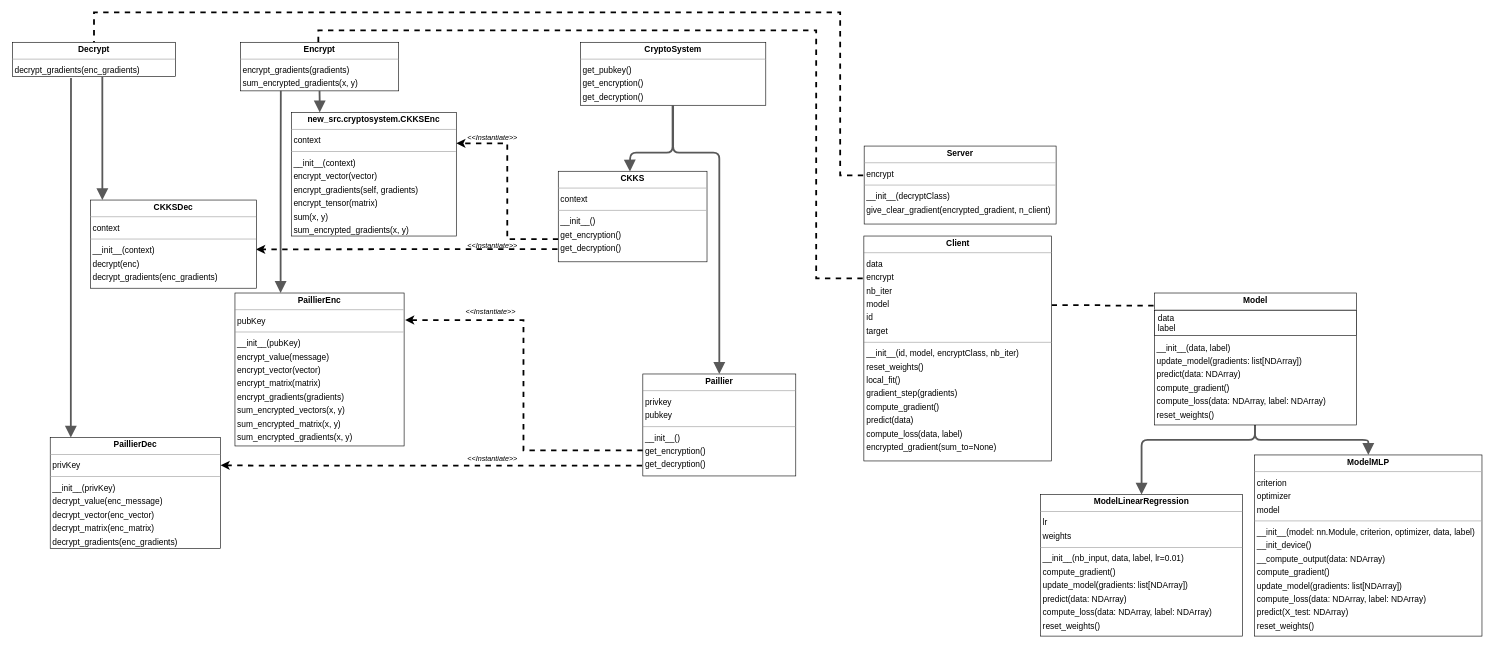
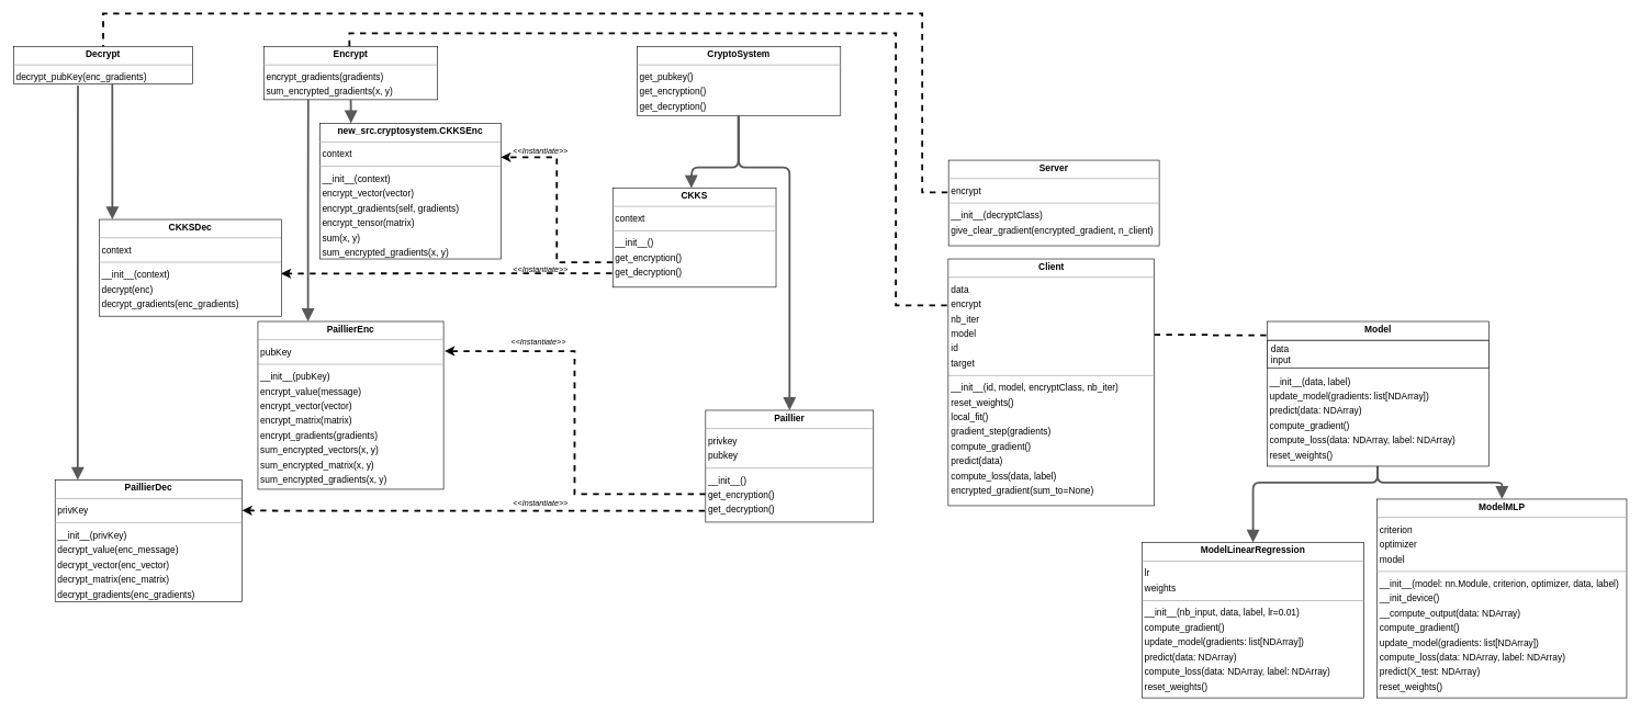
  <mxCell id="0" />
  <mxCell id="1" parent="0" />
  <mxCell id="2" style="edgeStyle=orthogonalEdgeStyle;rounded=0;orthogonalLoop=1;jettySize=auto;html=1;entryX=-0.002;entryY=0.096;entryDx=0;entryDy=0;entryPerimeter=0;dashed=1;fontSize=12;endArrow=none;endFill=0;exitX=1;exitY=0.307;exitDx=0;exitDy=0;exitPerimeter=0;strokeWidth=3;" edge="1" parent="1" source="4" target="35"><mxGeometry relative="1" as="geometry"><mxPoint x="1804.978" y="553.18" as="targetPoint" /></mxGeometry></mxCell>
  <mxCell id="3" style="edgeStyle=orthogonalEdgeStyle;rounded=0;orthogonalLoop=1;jettySize=auto;html=1;exitX=-0.006;exitY=0.188;exitDx=0;exitDy=0;entryX=0.5;entryY=0;entryDx=0;entryDy=0;dashed=1;fontSize=12;endArrow=none;endFill=0;exitPerimeter=0;strokeWidth=3;" edge="1" parent="1" source="4" target="12"><mxGeometry relative="1" as="geometry"><mxPoint x="1150" y="470.25" as="targetPoint" /><Array as="points"><mxPoint x="1360" y="463" /><mxPoint x="1360" y="50" /><mxPoint x="530" y="50" /><mxPoint x="530" y="70" /></Array></mxGeometry></mxCell>
  <mxCell id="4" value="&lt;p style=&quot;margin:0px;margin-top:4px;text-align:center;&quot;&gt;&lt;b&gt;Client&lt;/b&gt;&lt;/p&gt;&lt;hr size=&quot;1&quot;&gt;&lt;p style=&quot;margin:0 0 0 4px;line-height:1.6;&quot;&gt; data&lt;br&gt; encrypt&lt;br&gt; nb_iter&lt;br&gt; model&lt;br&gt; id&lt;br&gt; target&lt;/p&gt;&lt;hr size=&quot;1&quot;&gt;&lt;p style=&quot;margin:0 0 0 4px;line-height:1.6;&quot;&gt; __init__(id, model, encryptClass, nb_iter)&lt;br&gt; reset_weights()&lt;br&gt; local_fit()&lt;br&gt; gradient_step(gradients)&lt;br&gt; compute_gradient()&lt;br&gt; predict(data)&lt;br&gt; compute_loss(data, label)&lt;br&gt; encrypted_gradient(sum_to=None)&lt;/p&gt;" style="verticalAlign=top;align=left;overflow=fill;fontSize=14;fontFamily=Helvetica;html=1;rounded=0;shadow=0;comic=0;labelBackgroundColor=none;strokeWidth=1;" vertex="1" parent="1"><mxGeometry x="1439.5" y="393" width="313" height="375" as="geometry" /></mxCell>
  <mxCell id="5" style="edgeStyle=orthogonalEdgeStyle;rounded=0;orthogonalLoop=1;jettySize=auto;html=1;exitX=-0.005;exitY=0.86;exitDx=0;exitDy=0;entryX=0.997;entryY=0.56;entryDx=0;entryDy=0;entryPerimeter=0;fontSize=14;exitPerimeter=0;dashed=1;strokeWidth=3;" edge="1" parent="1" source="7" target="8"><mxGeometry relative="1" as="geometry" /></mxCell>
  <mxCell id="6" style="edgeStyle=orthogonalEdgeStyle;rounded=0;orthogonalLoop=1;jettySize=auto;html=1;exitX=0;exitY=0.75;exitDx=0;exitDy=0;entryX=1;entryY=0.25;entryDx=0;entryDy=0;fontSize=14;dashed=1;strokeWidth=3;" edge="1" parent="1" source="7" target="9"><mxGeometry relative="1" as="geometry" /></mxCell>
  <mxCell id="7" value="&lt;p style=&quot;margin:0px;margin-top:4px;text-align:center;&quot;&gt;&lt;b&gt;CKKS&lt;/b&gt;&lt;/p&gt;&lt;hr size=&quot;1&quot;&gt;&lt;p style=&quot;margin:0 0 0 4px;line-height:1.6;&quot;&gt; context&lt;/p&gt;&lt;hr size=&quot;1&quot;&gt;&lt;p style=&quot;margin:0 0 0 4px;line-height:1.6;&quot;&gt; __init__()&lt;br&gt; get_encryption()&lt;br&gt; get_decryption()&lt;/p&gt;" style="verticalAlign=top;align=left;overflow=fill;fontSize=14;fontFamily=Helvetica;html=1;rounded=0;shadow=0;comic=0;labelBackgroundColor=none;strokeWidth=1;" vertex="1" parent="1"><mxGeometry x="930" y="285" width="248" height="151" as="geometry" /></mxCell>
  <mxCell id="8" value="&lt;p style=&quot;margin:0px;margin-top:4px;text-align:center;&quot;&gt;&lt;b&gt;CKKSDec&lt;/b&gt;&lt;/p&gt;&lt;hr size=&quot;1&quot;&gt;&lt;p style=&quot;margin:0 0 0 4px;line-height:1.6;&quot;&gt; context&lt;/p&gt;&lt;hr size=&quot;1&quot;&gt;&lt;p style=&quot;margin:0 0 0 4px;line-height:1.6;&quot;&gt; __init__(context)&lt;br&gt; decrypt(enc)&lt;br&gt; decrypt_gradients(enc_gradients)&lt;/p&gt;" style="verticalAlign=top;align=left;overflow=fill;fontSize=14;fontFamily=Helvetica;html=1;rounded=0;shadow=0;comic=0;labelBackgroundColor=none;strokeWidth=1;" vertex="1" parent="1"><mxGeometry x="150" y="333" width="277" height="147" as="geometry" /></mxCell>
  <mxCell id="9" value="&lt;p style=&quot;margin:0px;margin-top:4px;text-align:center;&quot;&gt;&lt;b&gt;new_src.cryptosystem.CKKSEnc&lt;/b&gt;&lt;/p&gt;&lt;hr size=&quot;1&quot;&gt;&lt;p style=&quot;margin:0 0 0 4px;line-height:1.6;&quot;&gt; context&lt;/p&gt;&lt;hr size=&quot;1&quot;&gt;&lt;p style=&quot;margin:0 0 0 4px;line-height:1.6;&quot;&gt; __init__(context)&lt;br&gt; encrypt_vector(vector)&lt;br&gt; encrypt_gradients(self, gradients)&lt;br&gt; encrypt_tensor(matrix)&lt;br&gt; sum(x, y)&lt;br&gt; sum_encrypted_gradients(x, y)&lt;/p&gt;" style="verticalAlign=top;align=left;overflow=fill;fontSize=14;fontFamily=Helvetica;html=1;rounded=0;shadow=0;comic=0;labelBackgroundColor=none;strokeWidth=1;" vertex="1" parent="1"><mxGeometry x="485" y="187" width="275" height="206" as="geometry" /></mxCell>
  <mxCell id="10" value="&lt;p style=&quot;margin:0px;margin-top:4px;text-align:center;&quot;&gt;&lt;b&gt;CryptoSystem&lt;/b&gt;&lt;/p&gt;&lt;hr size=&quot;1&quot;&gt;&lt;p style=&quot;margin:0 0 0 4px;line-height:1.6;&quot;&gt; get_pubkey()&lt;br&gt; get_encryption()&lt;br&gt; get_decryption()&lt;/p&gt;" style="verticalAlign=top;align=left;overflow=fill;fontSize=14;fontFamily=Helvetica;html=1;rounded=0;shadow=0;comic=0;labelBackgroundColor=none;strokeWidth=1;" vertex="1" parent="1"><mxGeometry x="967" y="70" width="309" height="105" as="geometry" /></mxCell>
- <mxCell id="11" value="&lt;p style=&quot;margin:0px;margin-top:4px;text-align:center;&quot;&gt;&lt;b&gt;Decrypt&lt;/b&gt;&lt;/p&gt;&lt;hr size=&quot;1&quot;&gt;&lt;p style=&quot;margin:0 0 0 4px;line-height:1.6;&quot;&gt; decrypt_gradients(enc_gradients)&lt;/p&gt;" style="verticalAlign=top;align=left;overflow=fill;fontSize=14;fontFamily=Helvetica;html=1;rounded=0;shadow=0;comic=0;labelBackgroundColor=none;strokeWidth=1;" vertex="1" parent="1"><mxGeometry x="20" y="70" width="272" height="57" as="geometry" /></mxCell>
+ <mxCell id="11" value="&lt;p style=&quot;margin:0px;margin-top:4px;text-align:center;&quot;&gt;&lt;b&gt;Decrypt&lt;/b&gt;&lt;/p&gt;&lt;hr size=&quot;1&quot;&gt;&lt;p style=&quot;margin:0 0 0 4px;line-height:1.6;&quot;&gt; decrypt_pubKey(enc_gradients)&lt;/p&gt;" style="verticalAlign=top;align=left;overflow=fill;fontSize=14;fontFamily=Helvetica;html=1;rounded=0;shadow=0;comic=0;labelBackgroundColor=none;strokeWidth=1;" vertex="1" parent="1"><mxGeometry x="20" y="70" width="272" height="57" as="geometry" /></mxCell>
  <mxCell id="12" value="&lt;p style=&quot;margin:0px;margin-top:4px;text-align:center;&quot;&gt;&lt;b&gt;Encrypt&lt;/b&gt;&lt;/p&gt;&lt;hr size=&quot;1&quot;&gt;&lt;p style=&quot;margin:0 0 0 4px;line-height:1.6;&quot;&gt; encrypt_gradients(gradients)&lt;br&gt; sum_encrypted_gradients(x, y)&lt;/p&gt;" style="verticalAlign=top;align=left;overflow=fill;fontSize=14;fontFamily=Helvetica;html=1;rounded=0;shadow=0;comic=0;labelBackgroundColor=none;strokeWidth=1;" vertex="1" parent="1"><mxGeometry x="400" y="70" width="264" height="81" as="geometry" /></mxCell>
  <mxCell id="13" style="edgeStyle=orthogonalEdgeStyle;rounded=0;orthogonalLoop=1;jettySize=auto;html=1;exitX=0;exitY=0.75;exitDx=0;exitDy=0;entryX=1.006;entryY=0.177;entryDx=0;entryDy=0;entryPerimeter=0;dashed=1;fontSize=12;strokeWidth=3;" edge="1" parent="1" source="14" target="16"><mxGeometry relative="1" as="geometry" /></mxCell>
  <mxCell id="14" value="&lt;p style=&quot;margin:0px;margin-top:4px;text-align:center;&quot;&gt;&lt;b&gt;Paillier&lt;/b&gt;&lt;/p&gt;&lt;hr size=&quot;1&quot;&gt;&lt;p style=&quot;margin:0 0 0 4px;line-height:1.6;&quot;&gt; privkey&lt;br&gt; pubkey&lt;/p&gt;&lt;hr size=&quot;1&quot;&gt;&lt;p style=&quot;margin:0 0 0 4px;line-height:1.6;&quot;&gt; __init__()&lt;br&gt; get_encryption()&lt;br&gt; get_decryption()&lt;/p&gt;" style="verticalAlign=top;align=left;overflow=fill;fontSize=14;fontFamily=Helvetica;html=1;rounded=0;shadow=0;comic=0;labelBackgroundColor=none;strokeWidth=1;" vertex="1" parent="1"><mxGeometry x="1071" y="623" width="255" height="170" as="geometry" /></mxCell>
  <mxCell id="15" value="&lt;p style=&quot;margin:0px;margin-top:4px;text-align:center;&quot;&gt;&lt;b&gt;PaillierDec&lt;/b&gt;&lt;/p&gt;&lt;hr size=&quot;1&quot;&gt;&lt;p style=&quot;margin:0 0 0 4px;line-height:1.6;&quot;&gt; privKey&lt;/p&gt;&lt;hr size=&quot;1&quot;&gt;&lt;p style=&quot;margin:0 0 0 4px;line-height:1.6;&quot;&gt; __init__(privKey)&lt;br&gt; decrypt_value(enc_message)&lt;br&gt; decrypt_vector(enc_vector)&lt;br&gt; decrypt_matrix(enc_matrix)&lt;br&gt; decrypt_gradients(enc_gradients)&lt;/p&gt;" style="verticalAlign=top;align=left;overflow=fill;fontSize=14;fontFamily=Helvetica;html=1;rounded=0;shadow=0;comic=0;labelBackgroundColor=none;strokeWidth=1;" vertex="1" parent="1"><mxGeometry x="83" y="729" width="284" height="185" as="geometry" /></mxCell>
  <mxCell id="16" value="&lt;p style=&quot;margin:0px;margin-top:4px;text-align:center;&quot;&gt;&lt;b&gt;PaillierEnc&lt;/b&gt;&lt;/p&gt;&lt;hr size=&quot;1&quot;&gt;&lt;p style=&quot;margin:0 0 0 4px;line-height:1.6;&quot;&gt; pubKey&lt;/p&gt;&lt;hr size=&quot;1&quot;&gt;&lt;p style=&quot;margin:0 0 0 4px;line-height:1.6;&quot;&gt; __init__(pubKey)&lt;br&gt; encrypt_value(message)&lt;br&gt; encrypt_vector(vector)&lt;br&gt; encrypt_matrix(matrix)&lt;br&gt; encrypt_gradients(gradients)&lt;br&gt; sum_encrypted_vectors(x, y)&lt;br&gt; sum_encrypted_matrix(x, y)&lt;br&gt; sum_encrypted_gradients(x, y)&lt;/p&gt;" style="verticalAlign=top;align=left;overflow=fill;fontSize=14;fontFamily=Helvetica;html=1;rounded=0;shadow=0;comic=0;labelBackgroundColor=none;strokeWidth=1;" vertex="1" parent="1"><mxGeometry x="391" y="488" width="282" height="255" as="geometry" /></mxCell>
  <mxCell id="17" value="" style="html=1;rounded=1;edgeStyle=orthogonalEdgeStyle;dashed=0;startArrow=block;startSize=12;endArrow=none;strokeColor=#595959;exitX=0.482;exitY=0.003;exitDx=0;exitDy=0;entryX=0.497;entryY=1.000;entryDx=0;entryDy=0;exitPerimeter=0;strokeWidth=3;" edge="1" parent="1" source="7" target="10"><mxGeometry width="50" height="50" relative="1" as="geometry"><Array as="points"><mxPoint x="1050" y="283" /><mxPoint x="1050" y="283" /><mxPoint x="1050" y="254" /><mxPoint x="1121" y="254" /></Array></mxGeometry></mxCell>
  <mxCell id="18" value="" style="html=1;rounded=1;edgeStyle=orthogonalEdgeStyle;dashed=0;startArrow=block;startSize=12;endArrow=none;strokeColor=#595959;entryX=0.551;entryY=1.013;entryDx=0;entryDy=0;exitX=0.072;exitY=0;exitDx=0;exitDy=0;exitPerimeter=0;entryPerimeter=0;strokeWidth=3;" edge="1" parent="1" source="8" target="11"><mxGeometry width="50" height="50" relative="1" as="geometry"><Array as="points"><mxPoint x="170" y="183" /><mxPoint x="170" y="183" /></Array><mxPoint x="160" y="303" as="sourcePoint" /></mxGeometry></mxCell>
  <mxCell id="19" value="" style="html=1;rounded=1;edgeStyle=orthogonalEdgeStyle;dashed=0;startArrow=block;startSize=12;endArrow=none;strokeColor=#595959;exitX=0.172;exitY=0.000;exitDx=0;exitDy=0;entryX=0.500;entryY=1.001;entryDx=0;entryDy=0;strokeWidth=3;" edge="1" parent="1" source="9" target="12"><mxGeometry width="50" height="50" relative="1" as="geometry"><Array as="points" /></mxGeometry></mxCell>
  <mxCell id="20" value="" style="html=1;rounded=1;edgeStyle=orthogonalEdgeStyle;dashed=0;startArrow=block;startSize=12;endArrow=none;strokeColor=#595959;exitX=0.500;exitY=0.000;exitDx=0;exitDy=0;entryX=0.500;entryY=1.000;entryDx=0;entryDy=0;strokeWidth=3;" edge="1" parent="1" source="14" target="10"><mxGeometry width="50" height="50" relative="1" as="geometry"><Array as="points"><mxPoint x="1198" y="254" /><mxPoint x="1121" y="254" /></Array></mxGeometry></mxCell>
  <mxCell id="21" value="" style="html=1;rounded=1;edgeStyle=orthogonalEdgeStyle;dashed=0;startArrow=block;startSize=12;endArrow=none;strokeColor=#595959;exitX=0.121;exitY=0.000;exitDx=0;exitDy=0;entryX=0.359;entryY=1.047;entryDx=0;entryDy=0;entryPerimeter=0;strokeWidth=3;" edge="1" parent="1" source="15" target="11"><mxGeometry width="50" height="50" relative="1" as="geometry"><Array as="points" /></mxGeometry></mxCell>
  <mxCell id="22" value="" style="html=1;rounded=1;edgeStyle=orthogonalEdgeStyle;dashed=0;startArrow=block;startSize=12;endArrow=none;strokeColor=#595959;exitX=0.270;exitY=0.000;exitDx=0;exitDy=0;entryX=0.255;entryY=1.001;entryDx=0;entryDy=0;strokeWidth=3;" edge="1" parent="1" source="16" target="12"><mxGeometry width="50" height="50" relative="1" as="geometry"><Array as="points" /></mxGeometry></mxCell>
  <mxCell id="23" style="edgeStyle=orthogonalEdgeStyle;rounded=0;orthogonalLoop=1;jettySize=auto;html=1;entryX=0.5;entryY=0;entryDx=0;entryDy=0;dashed=1;fontSize=12;endArrow=none;endFill=0;exitX=-0.005;exitY=0.376;exitDx=0;exitDy=0;exitPerimeter=0;strokeWidth=3;" edge="1" parent="1" source="24" target="11"><mxGeometry relative="1" as="geometry"><mxPoint x="1732" y="291.75" as="targetPoint" /><Array as="points"><mxPoint x="1400" y="292" /><mxPoint x="1400" y="20" /><mxPoint x="156" y="20" /></Array></mxGeometry></mxCell>
  <mxCell id="24" value="&lt;p style=&quot;margin:0px;margin-top:4px;text-align:center;&quot;&gt;&lt;b&gt;Server&lt;/b&gt;&lt;/p&gt;&lt;hr size=&quot;1&quot;&gt;&lt;p style=&quot;margin:0 0 0 4px;line-height:1.6;&quot;&gt;encrypt&lt;/p&gt;&lt;hr size=&quot;1&quot;&gt;&lt;p style=&quot;margin:0 0 0 4px;line-height:1.6;&quot;&gt;__init__(decryptClass)&lt;/p&gt;&lt;p style=&quot;margin:0 0 0 4px;line-height:1.6;&quot;&gt;give_clear_gradient(encrypted_gradient, n_client)&lt;/p&gt;" style="verticalAlign=top;align=left;overflow=fill;fontSize=14;fontFamily=Helvetica;html=1;rounded=0;shadow=0;comic=0;labelBackgroundColor=none;strokeWidth=1;" vertex="1" parent="1"><mxGeometry x="1440" y="243" width="320" height="130" as="geometry" /></mxCell>
  <mxCell id="25" value="&lt;i&gt;&lt;font style=&quot;font-size: 12px;&quot;&gt;&amp;lt;&amp;lt;Instantiate&amp;gt;&amp;gt;&lt;/font&gt;&lt;/i&gt;" style="text;html=1;align=center;verticalAlign=middle;resizable=0;points=[];autosize=1;strokeColor=none;fillColor=none;fontSize=14;" vertex="1" parent="1"><mxGeometry x="765" y="393" width="110" height="30" as="geometry" /></mxCell>
  <mxCell id="26" value="&lt;i&gt;&lt;font style=&quot;font-size: 12px;&quot;&gt;&amp;lt;&amp;lt;Instantiate&amp;gt;&amp;gt;&lt;/font&gt;&lt;/i&gt;" style="text;html=1;align=center;verticalAlign=middle;resizable=0;points=[];autosize=1;strokeColor=none;fillColor=none;fontSize=14;" vertex="1" parent="1"><mxGeometry x="765" y="213" width="110" height="30" as="geometry" /></mxCell>
  <mxCell id="27" style="edgeStyle=orthogonalEdgeStyle;rounded=0;orthogonalLoop=1;jettySize=auto;html=1;exitX=-0.005;exitY=0.898;exitDx=0;exitDy=0;entryX=1;entryY=0.25;entryDx=0;entryDy=0;fontSize=14;exitPerimeter=0;dashed=1;strokeWidth=3;" edge="1" parent="1" source="14" target="15"><mxGeometry relative="1" as="geometry"><mxPoint x="930" y="800.05" as="sourcePoint" /><mxPoint x="427.409" y="800.51" as="targetPoint" /><Array as="points"><mxPoint x="427" y="776" /></Array></mxGeometry></mxCell>
  <mxCell id="28" value="&lt;i&gt;&lt;font style=&quot;font-size: 12px;&quot;&gt;&amp;lt;&amp;lt;Instantiate&amp;gt;&amp;gt;&lt;/font&gt;&lt;/i&gt;" style="text;html=1;align=center;verticalAlign=middle;resizable=0;points=[];autosize=1;strokeColor=none;fillColor=none;fontSize=14;" vertex="1" parent="1"><mxGeometry x="765" y="749" width="110" height="30" as="geometry" /></mxCell>
  <mxCell id="29" value="&lt;i&gt;&lt;font style=&quot;font-size: 12px;&quot;&gt;&amp;lt;&amp;lt;Instantiate&amp;gt;&amp;gt;&lt;/font&gt;&lt;/i&gt;" style="text;html=1;align=center;verticalAlign=middle;resizable=0;points=[];autosize=1;strokeColor=none;fillColor=none;fontSize=14;" vertex="1" parent="1"><mxGeometry x="762" y="503.5" width="110" height="30" as="geometry" /></mxCell>
  <mxCell id="30" value="&lt;p style=&quot;margin:0px;margin-top:4px;text-align:center;&quot;&gt;&lt;b&gt;ModelLinearRegression&lt;/b&gt;&lt;/p&gt;&lt;hr size=&quot;1&quot;&gt;&lt;p style=&quot;margin:0 0 0 4px;line-height:1.6;&quot;&gt;lr&lt;br&gt; weights&lt;/p&gt;&lt;hr size=&quot;1&quot;&gt;&lt;p style=&quot;margin:0 0 0 4px;line-height:1.6;&quot;&gt; __init__(nb_input, data, label, lr=0.01)&lt;br&gt; compute_gradient()&lt;br&gt; update_model(gradients: list[NDArray])&lt;br&gt; predict(data: NDArray)&lt;br&gt; compute_loss(data: NDArray, label: NDArray)&lt;br&gt; reset_weights()&lt;/p&gt;" style="verticalAlign=top;align=left;overflow=fill;fontSize=14;fontFamily=Helvetica;html=1;rounded=0;shadow=0;comic=0;labelBackgroundColor=none;strokeWidth=1;" vertex="1" parent="1"><mxGeometry x="1734" y="824" width="337" height="236" as="geometry" /></mxCell>
  <mxCell id="31" value="&lt;p style=&quot;margin:0px;margin-top:4px;text-align:center;&quot;&gt;&lt;b&gt;ModelMLP&lt;/b&gt;&lt;/p&gt;&lt;hr size=&quot;1&quot;&gt;&lt;p style=&quot;margin:0 0 0 4px;line-height:1.6;&quot;&gt;criterion&lt;br&gt; optimizer&lt;br&gt; model&lt;br&gt;&lt;/p&gt;&lt;hr size=&quot;1&quot;&gt;&lt;p style=&quot;margin:0 0 0 4px;line-height:1.6;&quot;&gt; __init__(model: nn.Module, criterion, optimizer, data, label)&lt;br&gt; __init_device()&lt;br&gt; __compute_output(data: NDArray)&lt;br&gt; compute_gradient()&lt;br&gt; update_model(gradients: list[NDArray])&lt;br&gt; compute_loss(data: NDArray, label: NDArray)&lt;br&gt; predict(X_test: NDArray)&lt;br&gt; reset_weights()&lt;/p&gt;" style="verticalAlign=top;align=left;overflow=fill;fontSize=14;fontFamily=Helvetica;html=1;rounded=0;shadow=0;comic=0;labelBackgroundColor=none;strokeWidth=1;" vertex="1" parent="1"><mxGeometry x="2091" y="758" width="379" height="302" as="geometry" /></mxCell>
  <mxCell id="32" value="" style="html=1;rounded=1;edgeStyle=orthogonalEdgeStyle;dashed=0;startArrow=block;startSize=12;endArrow=none;strokeColor=#595959;exitX=0.500;exitY=0.000;exitDx=0;exitDy=0;entryX=0.500;entryY=1.000;entryDx=0;entryDy=0;strokeWidth=3;" edge="1" parent="1" source="30"><mxGeometry width="50" height="50" relative="1" as="geometry"><Array as="points"><mxPoint x="1903" y="733" /><mxPoint x="2092" y="733" /></Array><mxPoint x="2091.5" y="708" as="targetPoint" /></mxGeometry></mxCell>
  <mxCell id="33" value="" style="html=1;rounded=1;edgeStyle=orthogonalEdgeStyle;dashed=0;startArrow=block;startSize=12;endArrow=none;strokeColor=#595959;exitX=0.500;exitY=0.000;exitDx=0;exitDy=0;entryX=0.500;entryY=1.000;entryDx=0;entryDy=0;strokeWidth=3;" edge="1" parent="1" source="31"><mxGeometry width="50" height="50" relative="1" as="geometry"><Array as="points"><mxPoint x="2281" y="733" /><mxPoint x="2092" y="733" /></Array><mxPoint x="2091.5" y="708" as="targetPoint" /></mxGeometry></mxCell>
  <mxCell id="34" value="" style="group" connectable="0" vertex="1" parent="1"><mxGeometry x="1924" y="488" width="337" height="220" as="geometry" /></mxCell>
  <mxCell id="35" value="&lt;p style=&quot;margin:0px;margin-top:4px;text-align:center;&quot;&gt;&lt;b&gt;Model&lt;/b&gt;&lt;/p&gt;&lt;hr size=&quot;1&quot;&gt;&lt;p style=&quot;margin:0 0 0 4px;line-height:1.6;&quot;&gt;&lt;br&gt;&lt;/p&gt;&lt;p style=&quot;margin:0 0 0 4px;line-height:1.6;&quot;&gt;&lt;br&gt;&lt;/p&gt;&lt;p style=&quot;margin:0 0 0 4px;line-height:1.6;&quot;&gt;__init__(data, label)&lt;/p&gt;&lt;p style=&quot;margin:0 0 0 4px;line-height:1.6;&quot;&gt; update_model(gradients: list[NDArray])&lt;br&gt; predict(data: NDArray)&lt;br&gt; compute_gradient()&lt;br&gt; compute_loss(data: NDArray, label: NDArray)&lt;br&gt; reset_weights()&lt;/p&gt;" style="verticalAlign=top;align=left;overflow=fill;fontSize=14;fontFamily=Helvetica;html=1;rounded=0;shadow=0;comic=0;labelBackgroundColor=none;strokeWidth=1;" vertex="1" parent="34"><mxGeometry width="337" height="220" as="geometry" /></mxCell>
- <mxCell id="36" value="&lt;font style=&quot;font-size: 14px;&quot;&gt;&amp;nbsp;data&lt;br style=&quot;border-color: var(--border-color);&quot;&gt;&lt;/font&gt;&lt;div style=&quot;border-color: var(--border-color); font-size: 14px;&quot;&gt;&lt;span style=&quot;border-color: var(--border-color); background-color: initial;&quot;&gt;&lt;font style=&quot;font-size: 14px;&quot;&gt;&amp;nbsp;label&lt;/font&gt;&lt;/span&gt;&lt;/div&gt;" style="whiteSpace=wrap;html=1;strokeColor=default;align=left;container=1;" vertex="1" parent="34"><mxGeometry y="28.857" width="337" height="41.905" as="geometry" /></mxCell>
+ <mxCell id="36" value="&lt;font style=&quot;font-size: 14px;&quot;&gt;&amp;nbsp;data&lt;br style=&quot;border-color: var(--border-color);&quot;&gt;&lt;/font&gt;&lt;div style=&quot;border-color: var(--border-color); font-size: 14px;&quot;&gt;&lt;span style=&quot;border-color: var(--border-color); background-color: initial;&quot;&gt;&lt;font style=&quot;font-size: 14px;&quot;&gt;&amp;nbsp;input&lt;/font&gt;&lt;/span&gt;&lt;/div&gt;" style="whiteSpace=wrap;html=1;strokeColor=default;align=left;container=1;" vertex="1" parent="34"><mxGeometry y="28.857" width="337" height="41.905" as="geometry" /></mxCell>
